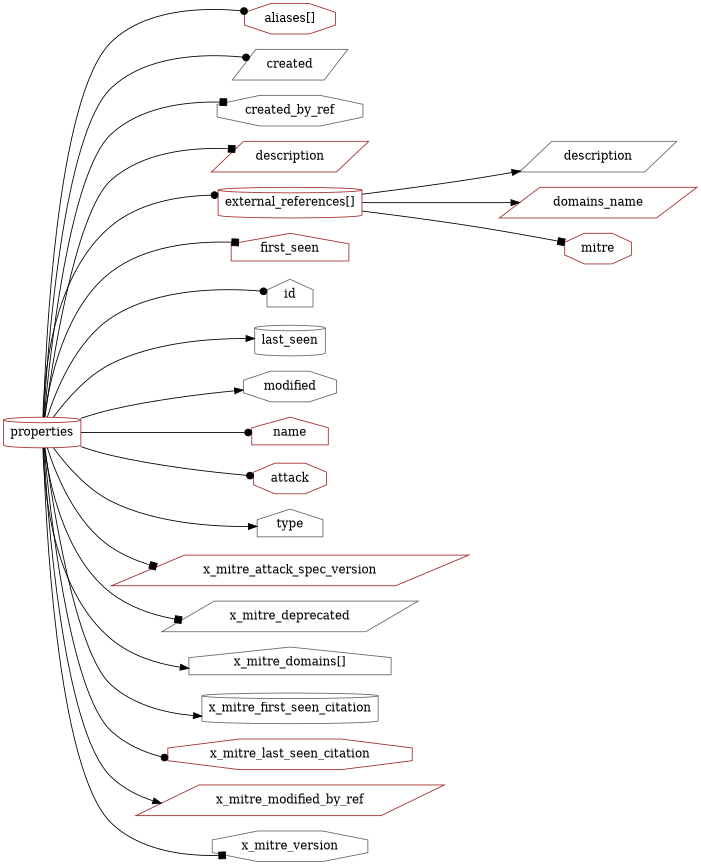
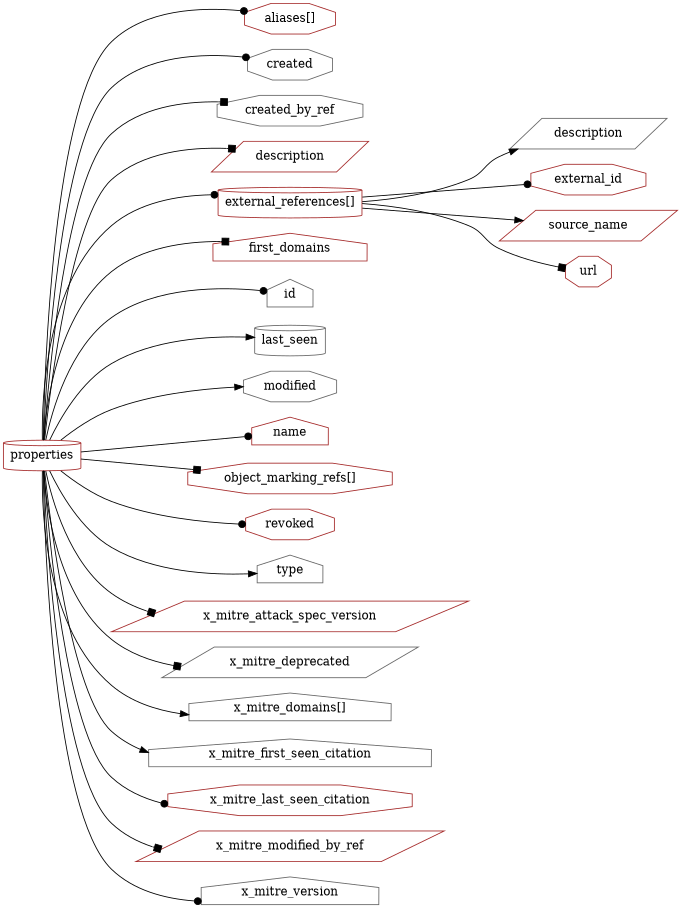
  digraph {
    rankdir=LR
    node [color=brown shape=octagon]
    edge [arrowhead=dot]
    n1 [label="aliases[]"]
-   n2 [color=gray40 label=created shape=parallelogram]
+   n2 [color=gray40 label=created]
    n3 [color=gray40 label=created_by_ref]
    n4 [label=description shape=parallelogram]
    n5 [label="external_references[]" shape=cylinder]
    n6 [color=gray40 label=description shape=parallelogram]
-   n8 [label=domains_name shape=parallelogram]
-   n9 [label=mitre]
-   n10 [label=first_seen shape=house]
+   n7 [label=external_id]
+   n8 [label=source_name shape=parallelogram]
+   n9 [label=url]
+   n10 [label=first_domains shape=house]
    n11 [color=gray40 label=id shape=house]
    n12 [color=gray40 label=last_seen shape=cylinder]
    n13 [color=gray40 label=modified]
    n14 [label=name shape=house]
-   n16 [label=attack]
+   n15 [label="object_marking_refs[]"]
+   n16 [label=revoked]
    n17 [color=gray40 label=type shape=house]
    n18 [label=x_mitre_attack_spec_version shape=parallelogram]
    n19 [color=gray40 label=x_mitre_deprecated shape=parallelogram]
    n20 [color=gray40 label="x_mitre_domains[]" shape=house]
-   n21 [color=gray40 label=x_mitre_first_seen_citation shape=cylinder]
+   n21 [color=gray40 label=x_mitre_first_seen_citation shape=house]
    n22 [label=x_mitre_last_seen_citation]
    n23 [label=x_mitre_modified_by_ref shape=parallelogram]
-   n24 [color=gray40 label=x_mitre_version]
+   n24 [color=gray40 label=x_mitre_version shape=house]
    properties [shape=cylinder]
    n5 -> n6 [arrowhead=normal]
+   n5 -> n7
    n5 -> n8 [arrowhead=normal]
    n5 -> n9 [arrowhead=box]
    properties -> n1
    properties -> n2
    properties -> n3 [arrowhead=box]
    properties -> n4 [arrowhead=box]
    properties -> n5
    properties -> n10 [arrowhead=box]
    properties -> n11
    properties -> n12 [arrowhead=normal]
    properties -> n13 [arrowhead=normal]
    properties -> n14
+   properties -> n15 [arrowhead=box]
    properties -> n16
    properties -> n17 [arrowhead=normal]
    properties -> n18 [arrowhead=box]
    properties -> n19 [arrowhead=box]
    properties -> n20 [arrowhead=normal]
    properties -> n21 [arrowhead=normal]
    properties -> n22
-   properties -> n23 [arrowhead=normal]
-   properties -> n24 [arrowhead=box]
+   properties -> n23 [arrowhead=box]
+   properties -> n24
  }
